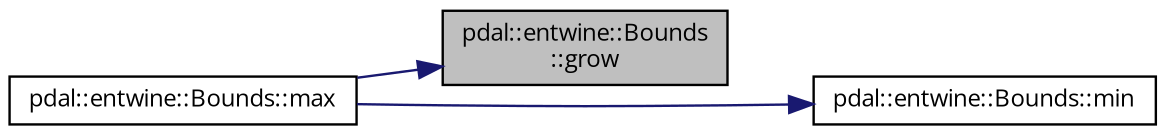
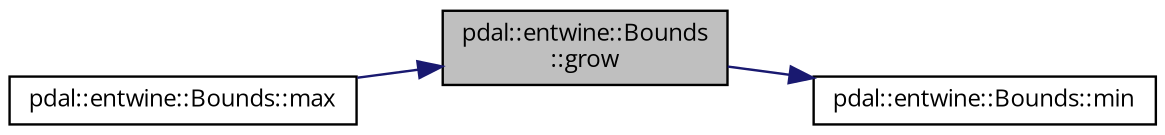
  digraph {
    fontname="Open Sans"
    rankdir=LR
    node [color=black fillcolor=white fontname="Open Sans" fontsize=10 shape=record style=filled]
    edge [color=midnightblue fontname="Open Sans" fontsize=10 labelfontname=Helvetica labelfontsize=10 style=solid]
    n1 [fillcolor=grey75 fontcolor=black height=0.2 label="pdal::entwine::Bounds\l::grow" width=0.4]
    n2 [height=0.2 label="pdal::entwine::Bounds::min" width=0.4]
    n3 [height=0.2 label="pdal::entwine::Bounds::max" width=0.4]
-   n3 -> n2
+   n1 -> n2
    n3 -> n1
  }
